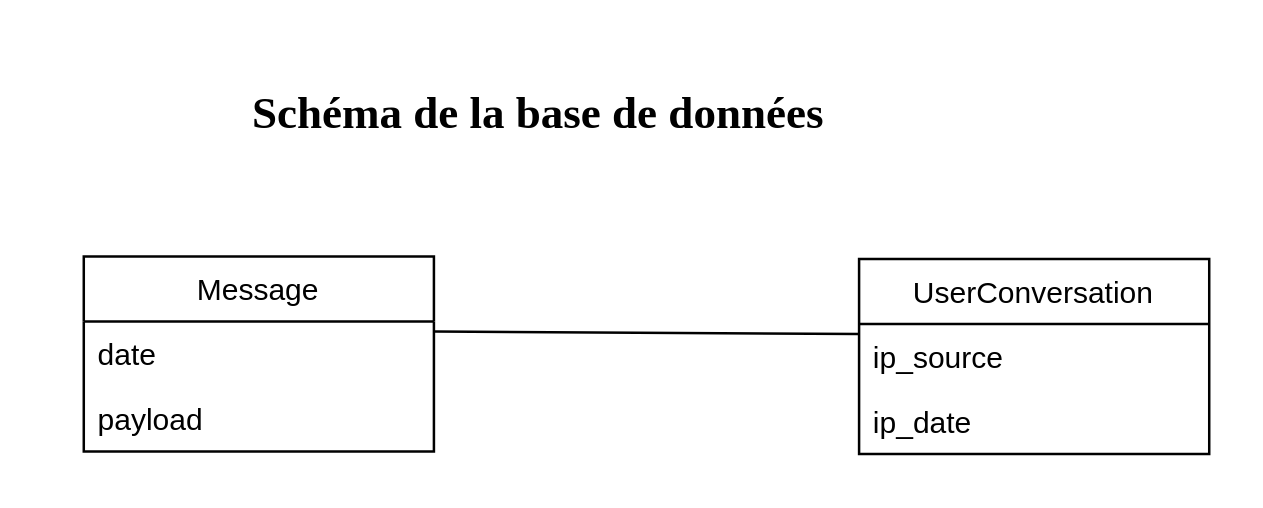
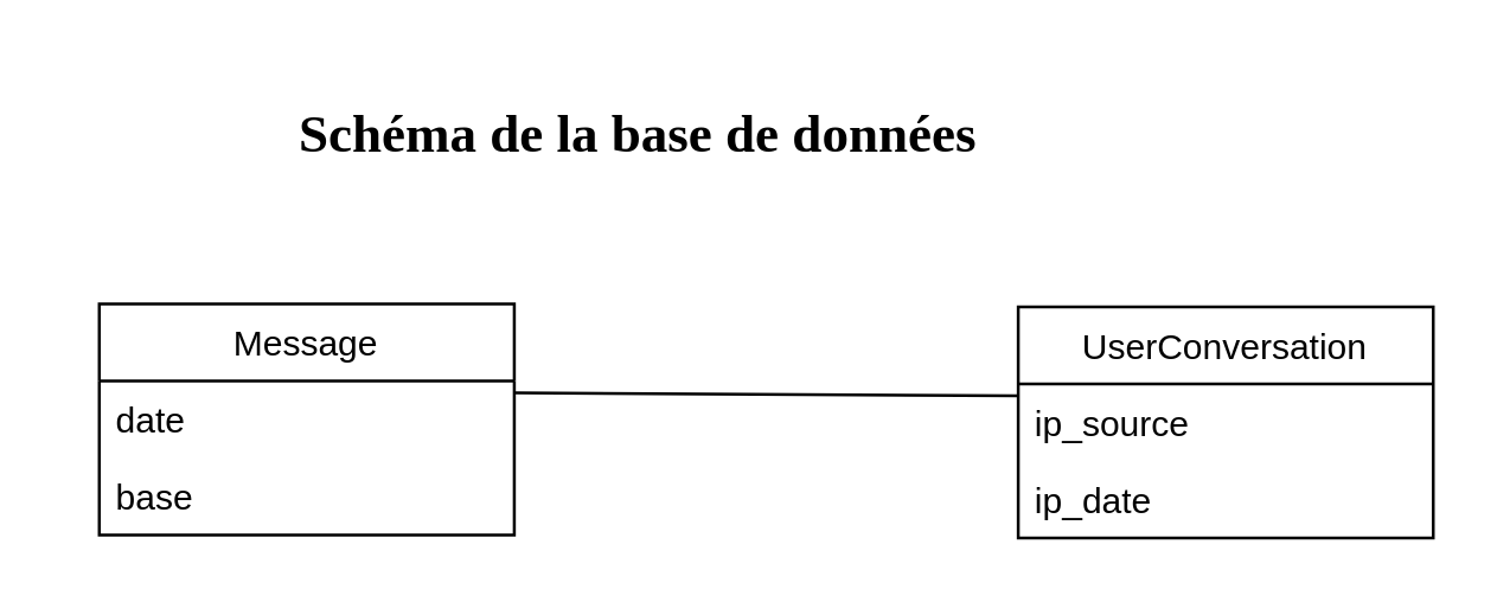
  <mxCell id="0" />
  <mxCell id="1" parent="0" />
  <mxCell id="2" value="Message" style="swimlane;fontStyle=0;childLayout=stackLayout;horizontal=1;startSize=26;fillColor=none;horizontalStack=0;resizeParent=1;resizeParentMax=0;resizeLast=0;collapsible=1;marginBottom=0;" vertex="1" parent="1"><mxGeometry x="33" y="102" width="140" height="78" as="geometry" /></mxCell>
  <mxCell id="3" value="date" style="text;strokeColor=none;fillColor=none;align=left;verticalAlign=top;spacingLeft=4;spacingRight=4;overflow=hidden;rotatable=0;points=[[0,0.5],[1,0.5]];portConstraint=eastwest;" vertex="1" parent="2"><mxGeometry y="26" width="140" height="26" as="geometry" /></mxCell>
- <mxCell id="4" value="payload" style="text;strokeColor=none;fillColor=none;align=left;verticalAlign=top;spacingLeft=4;spacingRight=4;overflow=hidden;rotatable=0;points=[[0,0.5],[1,0.5]];portConstraint=eastwest;" vertex="1" parent="2"><mxGeometry y="52" width="140" height="26" as="geometry" /></mxCell>
+ <mxCell id="4" value="base" style="text;strokeColor=none;fillColor=none;align=left;verticalAlign=top;spacingLeft=4;spacingRight=4;overflow=hidden;rotatable=0;points=[[0,0.5],[1,0.5]];portConstraint=eastwest;" vertex="1" parent="2"><mxGeometry y="52" width="140" height="26" as="geometry" /></mxCell>
  <mxCell id="5" value="UserConversation" style="swimlane;fontStyle=0;childLayout=stackLayout;horizontal=1;startSize=26;fillColor=none;horizontalStack=0;resizeParent=1;resizeParentMax=0;resizeLast=0;collapsible=1;marginBottom=0;" vertex="1" parent="1"><mxGeometry x="343" y="103" width="140" height="78" as="geometry" /></mxCell>
  <mxCell id="6" value="ip_source" style="text;strokeColor=none;fillColor=none;align=left;verticalAlign=top;spacingLeft=4;spacingRight=4;overflow=hidden;rotatable=0;points=[[0,0.5],[1,0.5]];portConstraint=eastwest;" vertex="1" parent="5"><mxGeometry y="26" width="140" height="26" as="geometry" /></mxCell>
  <mxCell id="7" value="ip_date" style="text;strokeColor=none;fillColor=none;align=left;verticalAlign=top;spacingLeft=4;spacingRight=4;overflow=hidden;rotatable=0;points=[[0,0.5],[1,0.5]];portConstraint=eastwest;" vertex="1" parent="5"><mxGeometry y="52" width="140" height="26" as="geometry" /></mxCell>
  <mxCell id="8" style="edgeStyle=orthogonalEdgeStyle;rounded=0;orthogonalLoop=1;jettySize=auto;html=1;exitX=0;exitY=0.5;exitDx=0;exitDy=0;entryX=1;entryY=0.5;entryDx=0;entryDy=0;endArrow=none;endFill=0;" edge="1" parent="1"><mxGeometry relative="1" as="geometry"><mxPoint x="343" y="133" as="sourcePoint" /><mxPoint x="173" y="132" as="targetPoint" /><Array as="points"><mxPoint x="173" y="133" /></Array></mxGeometry></mxCell>
  <mxCell id="9" value="&lt;h2&gt;&lt;font face=&quot;Verdana&quot;&gt;&lt;b&gt;Schéma de la base de données&lt;/b&gt;&lt;/font&gt;&lt;/h2&gt;" style="text;html=1;strokeColor=none;fillColor=none;align=center;verticalAlign=middle;whiteSpace=wrap;rounded=0;" vertex="1" parent="1"><mxGeometry x="20" y="20" width="390" height="50" as="geometry" /></mxCell>
